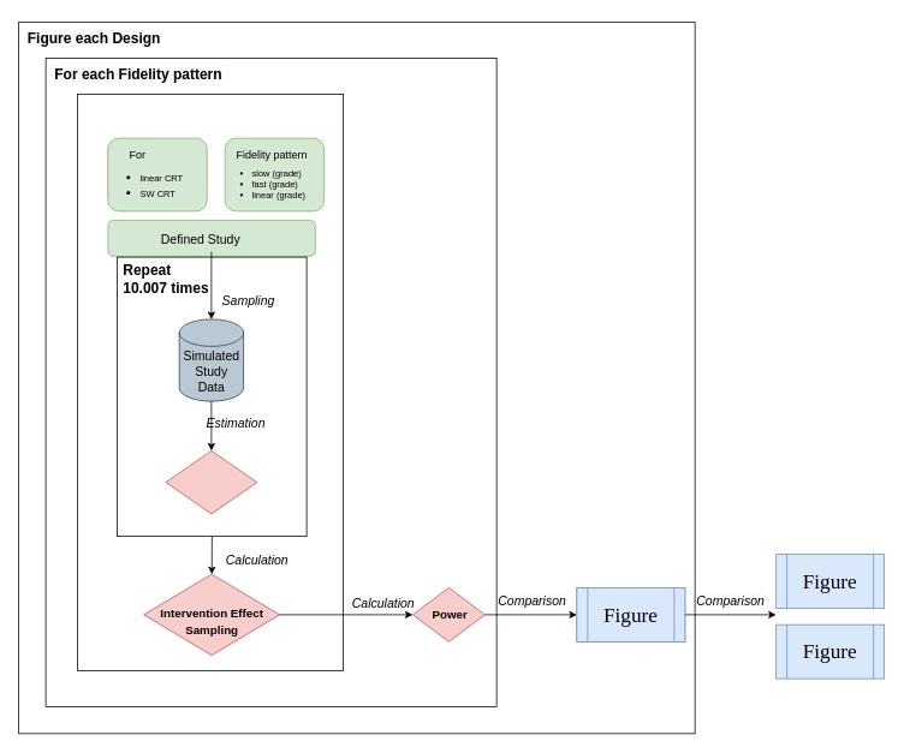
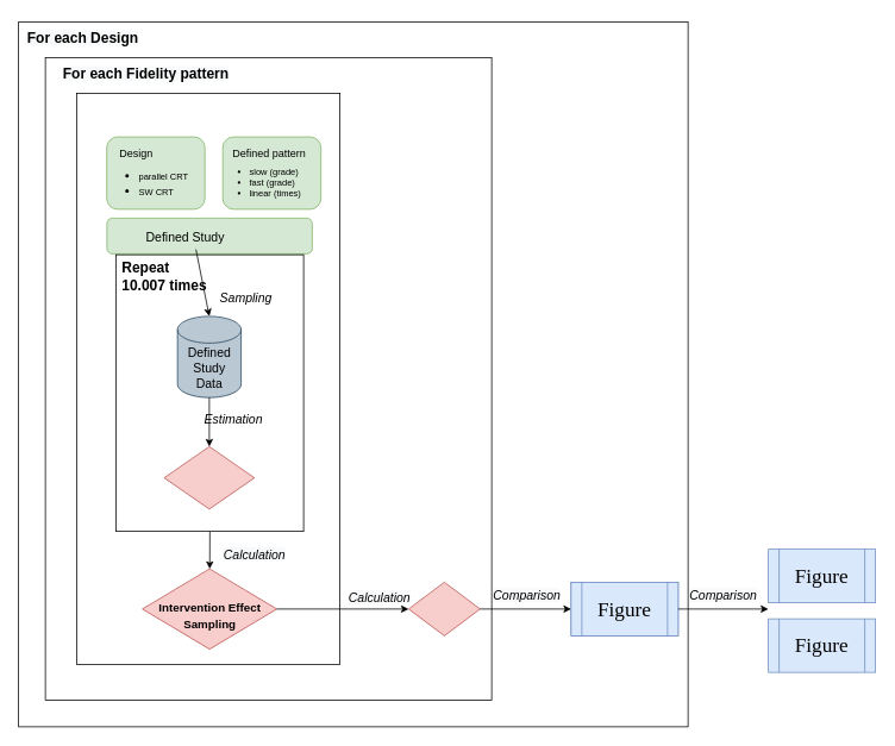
  <mxCell id="0" />
  <mxCell id="1" parent="0" />
  <mxCell id="2" value="" style="group" vertex="1" connectable="0" parent="1"><mxGeometry x="20" y="24" width="750" height="790" as="geometry" /></mxCell>
  <mxCell id="3" value="" style="rounded=0;whiteSpace=wrap;html=1;fontFamily=Comic Sans MS;fontSize=23;" vertex="1" parent="2"><mxGeometry width="750" height="790" as="geometry" /></mxCell>
- <mxCell id="4" value="&lt;b style=&quot;color: rgb(0 , 0 , 0) ; font-style: normal ; letter-spacing: normal ; text-indent: 0px ; text-transform: none ; word-spacing: 0px ; font-family: &amp;#34;helvetica&amp;#34; ; text-align: center ; background-color: rgb(248 , 249 , 250) ; font-size: 16px&quot;&gt;Figure each Design&lt;/b&gt;" style="text;whiteSpace=wrap;html=1;fontSize=23;fontFamily=Comic Sans MS;" vertex="1" parent="2"><mxGeometry x="7.792" y="-4" width="204.545" height="38.072" as="geometry" /></mxCell>
+ <mxCell id="4" value="&lt;b style=&quot;color: rgb(0 , 0 , 0) ; font-style: normal ; letter-spacing: normal ; text-indent: 0px ; text-transform: none ; word-spacing: 0px ; font-family: &amp;#34;helvetica&amp;#34; ; text-align: center ; background-color: rgb(248 , 249 , 250) ; font-size: 16px&quot;&gt;For each Design&lt;/b&gt;" style="text;whiteSpace=wrap;html=1;fontSize=23;fontFamily=Comic Sans MS;" vertex="1" parent="2"><mxGeometry x="7.792" y="-4" width="204.545" height="38.072" as="geometry" /></mxCell>
  <mxCell id="5" value="" style="group" vertex="1" connectable="0" parent="1"><mxGeometry x="50" y="64" width="500" height="720" as="geometry" /></mxCell>
  <mxCell id="6" value="" style="rounded=0;whiteSpace=wrap;html=1;fontSize=14;" vertex="1" parent="5"><mxGeometry width="500" height="720" as="geometry" /></mxCell>
- <mxCell id="7" value="&lt;b style=&quot;color: rgb(0 , 0 , 0) ; font-family: &amp;#34;helvetica&amp;#34; ; font-style: normal ; letter-spacing: normal ; text-align: center ; text-indent: 0px ; text-transform: none ; word-spacing: 0px ; background-color: rgb(248 , 249 , 250) ; font-size: 16px&quot;&gt;For each Fidelity pattern&lt;/b&gt;" style="text;whiteSpace=wrap;html=1;fontSize=14;" vertex="1" parent="5"><mxGeometry x="8.269" y="2" width="193.154" height="30" as="geometry" /></mxCell>
+ <mxCell id="7" value="&lt;b style=&quot;color: rgb(0 , 0 , 0) ; font-family: &amp;#34;helvetica&amp;#34; ; font-style: normal ; letter-spacing: normal ; text-align: center ; text-indent: 0px ; text-transform: none ; word-spacing: 0px ; background-color: rgb(248 , 249 , 250) ; font-size: 16px&quot;&gt;For each Fidelity pattern&lt;/b&gt;" style="text;whiteSpace=wrap;html=1;fontSize=14;" vertex="1" parent="5"><mxGeometry x="18.269" y="2" width="193.154" height="30" as="geometry" /></mxCell>
  <mxCell id="8" value="&lt;i style=&quot;color: rgb(0 , 0 , 0) ; font-family: &amp;#34;helvetica&amp;#34; ; font-size: 14px ; font-weight: 400 ; letter-spacing: normal ; text-align: center ; text-indent: 0px ; text-transform: none ; word-spacing: 0px ; background-color: rgb(248 , 249 , 250)&quot;&gt;Calculation&lt;/i&gt;" style="text;whiteSpace=wrap;html=1;fontSize=16;" vertex="1" parent="5"><mxGeometry x="338.493" y="588" width="83.333" height="30" as="geometry" /></mxCell>
  <mxCell id="9" value="" style="rounded=0;whiteSpace=wrap;html=1;fontSize=14;" vertex="1" parent="1"><mxGeometry x="85.01" y="104" width="294.99" height="640" as="geometry" /></mxCell>
  <mxCell id="10" value="" style="group" vertex="1" connectable="0" parent="1"><mxGeometry x="118.995" y="244" width="230.01" height="483" as="geometry" /></mxCell>
  <mxCell id="11" value="" style="group" vertex="1" connectable="0" parent="10"><mxGeometry x="39.687" y="393" width="150.62" height="90" as="geometry" /></mxCell>
  <mxCell id="12" value="" style="rhombus;whiteSpace=wrap;html=1;fontSize=16;fillColor=#f8cecc;strokeColor=#b85450;" vertex="1" parent="11"><mxGeometry width="150.62" height="90" as="geometry" /></mxCell>
  <mxCell id="13" value="&lt;b style=&quot;color: rgb(0 , 0 , 0) ; font-family: &amp;#34;helvetica&amp;#34; ; font-size: 11px ; font-style: normal ; letter-spacing: normal ; text-indent: 0px ; text-transform: none ; word-spacing: 0px&quot;&gt;&lt;font style=&quot;font-size: 13px&quot;&gt;Intervention Effect Sampling&lt;/font&gt;&lt;/b&gt;" style="text;whiteSpace=wrap;html=1;fontSize=16;align=center;" vertex="1" parent="11"><mxGeometry x="15" y="26" width="120.62" height="40" as="geometry" /></mxCell>
  <mxCell id="14" value="" style="endArrow=classic;html=1;rounded=0;fontSize=16;exitX=0.5;exitY=1;exitDx=0;exitDy=0;" edge="1" parent="10" source="20" target="12"><mxGeometry width="50" height="50" relative="1" as="geometry"><mxPoint x="190.305" y="371" as="sourcePoint" /><mxPoint x="240.305" y="321" as="targetPoint" /></mxGeometry></mxCell>
  <mxCell id="15" value="&lt;i style=&quot;color: rgb(0 , 0 , 0) ; font-family: &amp;#34;helvetica&amp;#34; ; font-size: 14px ; font-weight: 400 ; letter-spacing: normal ; text-align: center ; text-indent: 0px ; text-transform: none ; word-spacing: 0px ; background-color: rgb(248 , 249 , 250)&quot;&gt;Calculation&lt;/i&gt;" style="text;whiteSpace=wrap;html=1;fontSize=16;" vertex="1" parent="10"><mxGeometry x="128.68" y="360" width="90" height="30" as="geometry" /></mxCell>
  <mxCell id="16" value="" style="group" vertex="1" connectable="0" parent="10"><mxGeometry width="230.01" height="40" as="geometry" /></mxCell>
  <mxCell id="17" value="" style="rounded=1;whiteSpace=wrap;html=1;fontSize=16;fillColor=#d5e8d4;strokeColor=#82b366;" vertex="1" parent="16"><mxGeometry width="230.01" height="40" as="geometry" /></mxCell>
- <mxCell id="18" value="&lt;span style=&quot;color: rgb(0 , 0 , 0) ; font-family: &amp;#34;helvetica&amp;#34; ; font-style: normal ; font-weight: 400 ; letter-spacing: normal ; text-align: center ; text-indent: 0px ; text-transform: none ; word-spacing: 0px ; display: inline ; float: none&quot;&gt;&lt;font style=&quot;font-size: 14px&quot;&gt;Defined Study&lt;/font&gt;&lt;/span&gt;" style="text;whiteSpace=wrap;html=1;fontSize=16;" vertex="1" parent="16"><mxGeometry x="57.18" y="5" width="115" height="30" as="geometry" /></mxCell>
+ <mxCell id="18" value="&lt;span style=&quot;color: rgb(0 , 0 , 0) ; font-family: &amp;#34;helvetica&amp;#34; ; font-style: normal ; font-weight: 400 ; letter-spacing: normal ; text-align: center ; text-indent: 0px ; text-transform: none ; word-spacing: 0px ; display: inline ; float: none&quot;&gt;&lt;font style=&quot;font-size: 14px&quot;&gt;Defined Study&lt;/font&gt;&lt;/span&gt;" style="text;whiteSpace=wrap;html=1;fontSize=16;" vertex="1" parent="16"><mxGeometry x="42.18" y="5" width="115" height="30" as="geometry" /></mxCell>
  <mxCell id="19" value="" style="group" vertex="1" connectable="0" parent="10"><mxGeometry x="10.305" y="41" width="210" height="310" as="geometry" /></mxCell>
  <mxCell id="20" value="" style="rounded=0;whiteSpace=wrap;html=1;fontSize=16;" vertex="1" parent="19"><mxGeometry width="210" height="310" as="geometry" /></mxCell>
  <mxCell id="21" value="&lt;font style=&quot;font-size: 16px&quot;&gt;&lt;b&gt;Repeat &lt;br&gt;10.007 times&lt;/b&gt;&lt;/font&gt;" style="text;html=1;strokeColor=none;fillColor=none;align=left;verticalAlign=middle;whiteSpace=wrap;rounded=0;fontSize=14;" vertex="1" parent="19"><mxGeometry x="5" y="10" width="115" height="28.16" as="geometry" /></mxCell>
  <mxCell id="22" value="&lt;i&gt;&lt;font style=&quot;font-size: 14px&quot;&gt;Sampling&lt;/font&gt;&lt;/i&gt;" style="text;html=1;strokeColor=none;fillColor=none;align=center;verticalAlign=middle;whiteSpace=wrap;rounded=0;fontSize=10;" vertex="1" parent="19"><mxGeometry x="115.375" y="33" width="60" height="30" as="geometry" /></mxCell>
  <mxCell id="23" value="" style="group" vertex="1" connectable="0" parent="19"><mxGeometry x="68.75" y="69" width="71.25" height="91" as="geometry" /></mxCell>
  <mxCell id="24" value="" style="shape=cylinder3;whiteSpace=wrap;html=1;boundedLbl=1;backgroundOutline=1;size=15;fontSize=14;fillColor=#bac8d3;strokeColor=#23445d;" vertex="1" parent="23"><mxGeometry width="71.25" height="91" as="geometry" /></mxCell>
- <mxCell id="25" value="&lt;font style=&quot;font-size: 14px&quot;&gt;Simulated Study Data&lt;/font&gt;" style="text;html=1;strokeColor=none;fillColor=none;align=center;verticalAlign=middle;whiteSpace=wrap;rounded=0;fontSize=10;" vertex="1" parent="23"><mxGeometry x="5.625" y="43" width="60" height="30" as="geometry" /></mxCell>
+ <mxCell id="25" value="&lt;font style=&quot;font-size: 14px&quot;&gt;Defined Study Data&lt;/font&gt;" style="text;html=1;strokeColor=none;fillColor=none;align=center;verticalAlign=middle;whiteSpace=wrap;rounded=0;fontSize=10;" vertex="1" parent="23"><mxGeometry x="5.625" y="43" width="60" height="30" as="geometry" /></mxCell>
  <mxCell id="26" value="&lt;font style=&quot;font-size: 14px&quot;&gt;&lt;i&gt;Estimation&lt;/i&gt;&lt;/font&gt;" style="text;html=1;strokeColor=none;fillColor=none;align=center;verticalAlign=middle;whiteSpace=wrap;rounded=0;fontSize=11;" vertex="1" parent="19"><mxGeometry x="101.375" y="170" width="60" height="30" as="geometry" /></mxCell>
  <mxCell id="27" value="" style="group" vertex="1" connectable="0" parent="19"><mxGeometry x="53.75" y="215" width="101.25" height="70" as="geometry" /></mxCell>
  <mxCell id="28" value="" style="rhombus;whiteSpace=wrap;html=1;fontSize=11;fillColor=#f8cecc;strokeColor=#b85450;" vertex="1" parent="27"><mxGeometry width="101.25" height="70" as="geometry" /></mxCell>
  <mxCell id="29" value="" style="endArrow=classic;html=1;rounded=0;fontSize=14;exitX=0.5;exitY=1;exitDx=0;exitDy=0;exitPerimeter=0;entryX=0.5;entryY=0;entryDx=0;entryDy=0;" edge="1" parent="19" source="24" target="28"><mxGeometry width="50" height="50" relative="1" as="geometry"><mxPoint x="269.375" y="425" as="sourcePoint" /><mxPoint x="319.375" y="375" as="targetPoint" /></mxGeometry></mxCell>
  <mxCell id="30" value="" style="endArrow=classic;html=1;rounded=0;fontSize=14;entryX=0.5;entryY=0;entryDx=0;entryDy=0;entryPerimeter=0;exitX=0.5;exitY=1;exitDx=0;exitDy=0;" edge="1" parent="10" source="18" target="24"><mxGeometry width="50" height="50" relative="1" as="geometry"><mxPoint x="224.375" y="270" as="sourcePoint" /><mxPoint x="635.375" y="345" as="targetPoint" /></mxGeometry></mxCell>
  <mxCell id="31" value="" style="group" vertex="1" connectable="0" parent="1"><mxGeometry x="457" y="652" width="80" height="60" as="geometry" /></mxCell>
  <mxCell id="32" value="" style="rhombus;whiteSpace=wrap;html=1;fontSize=14;fillColor=#f8cecc;strokeColor=#b85450;gradientColor=none;" vertex="1" parent="31"><mxGeometry width="80" height="60" as="geometry" /></mxCell>
- <mxCell id="33" value="&lt;b style=&quot;color: rgb(0 , 0 , 0) ; font-style: normal ; letter-spacing: normal ; text-align: center ; text-indent: 0px ; text-transform: none ; word-spacing: 0px ; font-family: &amp;#34;helvetica&amp;#34; ; font-size: 11px&quot;&gt;&lt;font style=&quot;font-size: 13px&quot;&gt;Power&lt;/font&gt;&lt;/b&gt;" style="text;whiteSpace=wrap;html=1;fontSize=14;fillColor=none;strokeColor=none;" vertex="1" parent="31"><mxGeometry x="20" y="15" width="40" height="30" as="geometry" /></mxCell>
  <mxCell id="34" value="" style="endArrow=classic;html=1;rounded=0;fontSize=14;exitX=1;exitY=0.5;exitDx=0;exitDy=0;entryX=0;entryY=0.5;entryDx=0;entryDy=0;" edge="1" parent="1" source="12" target="32"><mxGeometry width="50" height="50" relative="1" as="geometry"><mxPoint x="350" y="534" as="sourcePoint" /><mxPoint x="400" y="484" as="targetPoint" /></mxGeometry></mxCell>
  <mxCell id="35" value="" style="group;fillColor=#dae8fc;strokeColor=#6c8ebf;" vertex="1" connectable="0" parent="1"><mxGeometry x="639" y="652" width="120" height="60" as="geometry" /></mxCell>
  <mxCell id="36" value="" style="shape=process;whiteSpace=wrap;html=1;backgroundOutline=1;fontSize=14;fillColor=#dae8fc;strokeColor=#6c8ebf;" vertex="1" parent="35"><mxGeometry width="120" height="60" as="geometry" /></mxCell>
  <mxCell id="37" value="&lt;font face=&quot;Comic Sans MS&quot; style=&quot;font-size: 23px&quot;&gt;Figure&lt;/font&gt;" style="text;html=1;strokeColor=none;fillColor=none;align=center;verticalAlign=middle;whiteSpace=wrap;rounded=0;fontSize=14;" vertex="1" parent="35"><mxGeometry x="30" y="15" width="60" height="30" as="geometry" /></mxCell>
  <mxCell id="38" value="" style="endArrow=classic;html=1;rounded=0;fontFamily=Comic Sans MS;fontSize=23;exitX=1;exitY=0.5;exitDx=0;exitDy=0;entryX=0;entryY=0.5;entryDx=0;entryDy=0;" edge="1" parent="1" source="32" target="36"><mxGeometry width="50" height="50" relative="1" as="geometry"><mxPoint x="350" y="534" as="sourcePoint" /><mxPoint x="400" y="484" as="targetPoint" /></mxGeometry></mxCell>
  <mxCell id="39" value="&lt;i style=&quot;color: rgb(0 , 0 , 0) ; font-weight: 400 ; letter-spacing: normal ; text-indent: 0px ; text-transform: none ; word-spacing: 0px ; font-family: &amp;#34;helvetica&amp;#34; ; font-size: 14px ; text-align: center ; background-color: rgb(248 , 249 , 250)&quot;&gt;Comparison&lt;/i&gt;" style="text;whiteSpace=wrap;html=1;fontSize=23;fontFamily=Comic Sans MS;" vertex="1" parent="1"><mxGeometry x="550" y="644" width="90" height="50" as="geometry" /></mxCell>
  <mxCell id="40" value="" style="group" vertex="1" connectable="0" parent="1"><mxGeometry x="860" y="615" width="120" height="138" as="geometry" /></mxCell>
  <mxCell id="41" value="" style="group" vertex="1" connectable="0" parent="40"><mxGeometry y="78" width="120" height="60" as="geometry" /></mxCell>
  <mxCell id="42" value="" style="shape=process;whiteSpace=wrap;html=1;backgroundOutline=1;fontSize=14;fillColor=#dae8fc;strokeColor=#6c8ebf;" vertex="1" parent="41"><mxGeometry width="120" height="60" as="geometry" /></mxCell>
  <mxCell id="43" value="&lt;font face=&quot;Comic Sans MS&quot; style=&quot;font-size: 23px&quot;&gt;Figure&lt;/font&gt;" style="text;html=1;strokeColor=none;fillColor=none;align=center;verticalAlign=middle;whiteSpace=wrap;rounded=0;fontSize=14;" vertex="1" parent="41"><mxGeometry x="30" y="15" width="60" height="30" as="geometry" /></mxCell>
  <mxCell id="44" value="" style="group" vertex="1" connectable="0" parent="40"><mxGeometry width="120" height="60" as="geometry" /></mxCell>
  <mxCell id="45" value="" style="shape=process;whiteSpace=wrap;html=1;backgroundOutline=1;fontSize=14;fillColor=#dae8fc;strokeColor=#6c8ebf;" vertex="1" parent="44"><mxGeometry width="120" height="60" as="geometry" /></mxCell>
  <mxCell id="46" value="&lt;font face=&quot;Comic Sans MS&quot; style=&quot;font-size: 23px&quot;&gt;Figure&lt;/font&gt;" style="text;html=1;strokeColor=none;fillColor=none;align=center;verticalAlign=middle;whiteSpace=wrap;rounded=0;fontSize=14;" vertex="1" parent="44"><mxGeometry x="30" y="15" width="60" height="30" as="geometry" /></mxCell>
  <mxCell id="47" value="" style="endArrow=classic;html=1;rounded=0;fontFamily=Comic Sans MS;fontSize=23;exitX=1;exitY=0.5;exitDx=0;exitDy=0;" edge="1" parent="1" source="36"><mxGeometry width="50" height="50" relative="1" as="geometry"><mxPoint x="570" y="574" as="sourcePoint" /><mxPoint x="860" y="682" as="targetPoint" /></mxGeometry></mxCell>
  <mxCell id="48" value="&lt;meta charset=&quot;utf-8&quot;&gt;&lt;i style=&quot;color: rgb(0, 0, 0); font-weight: 400; letter-spacing: normal; text-indent: 0px; text-transform: none; word-spacing: 0px; font-family: helvetica; font-size: 14px; text-align: center; background-color: rgb(248, 249, 250);&quot;&gt;Comparison&lt;/i&gt;" style="text;whiteSpace=wrap;html=1;fontSize=23;fontFamily=Comic Sans MS;" vertex="1" parent="1"><mxGeometry x="770" y="644" width="100" height="50" as="geometry" /></mxCell>
  <mxCell id="49" value="" style="group" vertex="1" connectable="0" parent="1"><mxGeometry x="101.75" y="144" width="264.5" height="90" as="geometry" /></mxCell>
  <mxCell id="50" value="" style="group" vertex="1" connectable="0" parent="49"><mxGeometry width="127" height="90" as="geometry" /></mxCell>
  <mxCell id="51" value="" style="group" vertex="1" connectable="0" parent="50"><mxGeometry x="17" width="110" height="90" as="geometry" /></mxCell>
  <mxCell id="52" value="" style="group" vertex="1" connectable="0" parent="51"><mxGeometry y="8.971" width="110" height="81.029" as="geometry" /></mxCell>
  <mxCell id="53" value="" style="rounded=1;whiteSpace=wrap;html=1;fillColor=#d5e8d4;strokeColor=#82b366;" vertex="1" parent="52"><mxGeometry width="110" height="81.029" as="geometry" /></mxCell>
  <mxCell id="54" value="" style="group" vertex="1" connectable="0" parent="50"><mxGeometry y="2" width="111" height="73" as="geometry" /></mxCell>
  <mxCell id="55" value="" style="group" vertex="1" connectable="0" parent="54"><mxGeometry width="100" height="67.75" as="geometry" /></mxCell>
- <mxCell id="56" value="For" style="text;html=1;strokeColor=none;fillColor=none;align=center;verticalAlign=middle;whiteSpace=wrap;rounded=0;" vertex="1" parent="55"><mxGeometry x="20" width="60" height="52.5" as="geometry" /></mxCell>
- <mxCell id="57" value="&lt;ul&gt;&lt;li&gt;&lt;font style=&quot;font-size: 10px&quot;&gt;linear CRT&lt;/font&gt;&lt;/li&gt;&lt;li&gt;&lt;font style=&quot;font-size: 10px&quot;&gt;SW CRT&lt;/font&gt;&lt;/li&gt;&lt;/ul&gt;" style="text;html=1;strokeColor=none;fillColor=none;align=left;verticalAlign=middle;whiteSpace=wrap;rounded=0;fontSize=14;" vertex="1" parent="54"><mxGeometry x="11" y="43" width="100" height="30" as="geometry" /></mxCell>
+ <mxCell id="56" value="Design" style="text;html=1;strokeColor=none;fillColor=none;align=center;verticalAlign=middle;whiteSpace=wrap;rounded=0;" vertex="1" parent="55"><mxGeometry x="20" width="60" height="52.5" as="geometry" /></mxCell>
+ <mxCell id="57" value="&lt;ul&gt;&lt;li&gt;&lt;font style=&quot;font-size: 10px&quot;&gt;parallel CRT&lt;/font&gt;&lt;/li&gt;&lt;li&gt;&lt;font style=&quot;font-size: 10px&quot;&gt;SW CRT&lt;/font&gt;&lt;/li&gt;&lt;/ul&gt;" style="text;html=1;strokeColor=none;fillColor=none;align=left;verticalAlign=middle;whiteSpace=wrap;rounded=0;fontSize=14;" vertex="1" parent="54"><mxGeometry x="11" y="43" width="100" height="30" as="geometry" /></mxCell>
  <mxCell id="58" value="" style="group" vertex="1" connectable="0" parent="49"><mxGeometry x="134.5" y="2" width="130" height="88" as="geometry" /></mxCell>
  <mxCell id="59" value="" style="rounded=1;whiteSpace=wrap;html=1;fillColor=#d5e8d4;strokeColor=#82b366;" vertex="1" parent="58"><mxGeometry x="12.5" y="6.971" width="110" height="81.029" as="geometry" /></mxCell>
  <mxCell id="60" value="" style="group" vertex="1" connectable="0" parent="58"><mxGeometry width="130" height="73" as="geometry" /></mxCell>
- <mxCell id="61" value="&lt;ul&gt;&lt;li&gt;slow (grade)&lt;/li&gt;&lt;li&gt;fast (grade)&lt;/li&gt;&lt;li&gt;linear (grade)&lt;/li&gt;&lt;/ul&gt;" style="text;html=1;strokeColor=none;fillColor=none;align=left;verticalAlign=middle;whiteSpace=wrap;rounded=0;fontSize=10;" vertex="1" parent="60"><mxGeometry x="1" y="43" width="105" height="30" as="geometry" /></mxCell>
- <mxCell id="62" value="Fidelity pattern" style="text;html=1;strokeColor=none;fillColor=none;align=center;verticalAlign=middle;whiteSpace=wrap;rounded=0;" vertex="1" parent="60"><mxGeometry width="130" height="52.5" as="geometry" /></mxCell>
+ <mxCell id="61" value="&lt;ul&gt;&lt;li&gt;slow (grade)&lt;/li&gt;&lt;li&gt;fast (grade)&lt;/li&gt;&lt;li&gt;linear (times)&lt;/li&gt;&lt;/ul&gt;" style="text;html=1;strokeColor=none;fillColor=none;align=left;verticalAlign=middle;whiteSpace=wrap;rounded=0;fontSize=10;" vertex="1" parent="60"><mxGeometry x="1" y="43" width="105" height="30" as="geometry" /></mxCell>
+ <mxCell id="62" value="Defined pattern" style="text;html=1;strokeColor=none;fillColor=none;align=center;verticalAlign=middle;whiteSpace=wrap;rounded=0;" vertex="1" parent="60"><mxGeometry width="130" height="52.5" as="geometry" /></mxCell>
